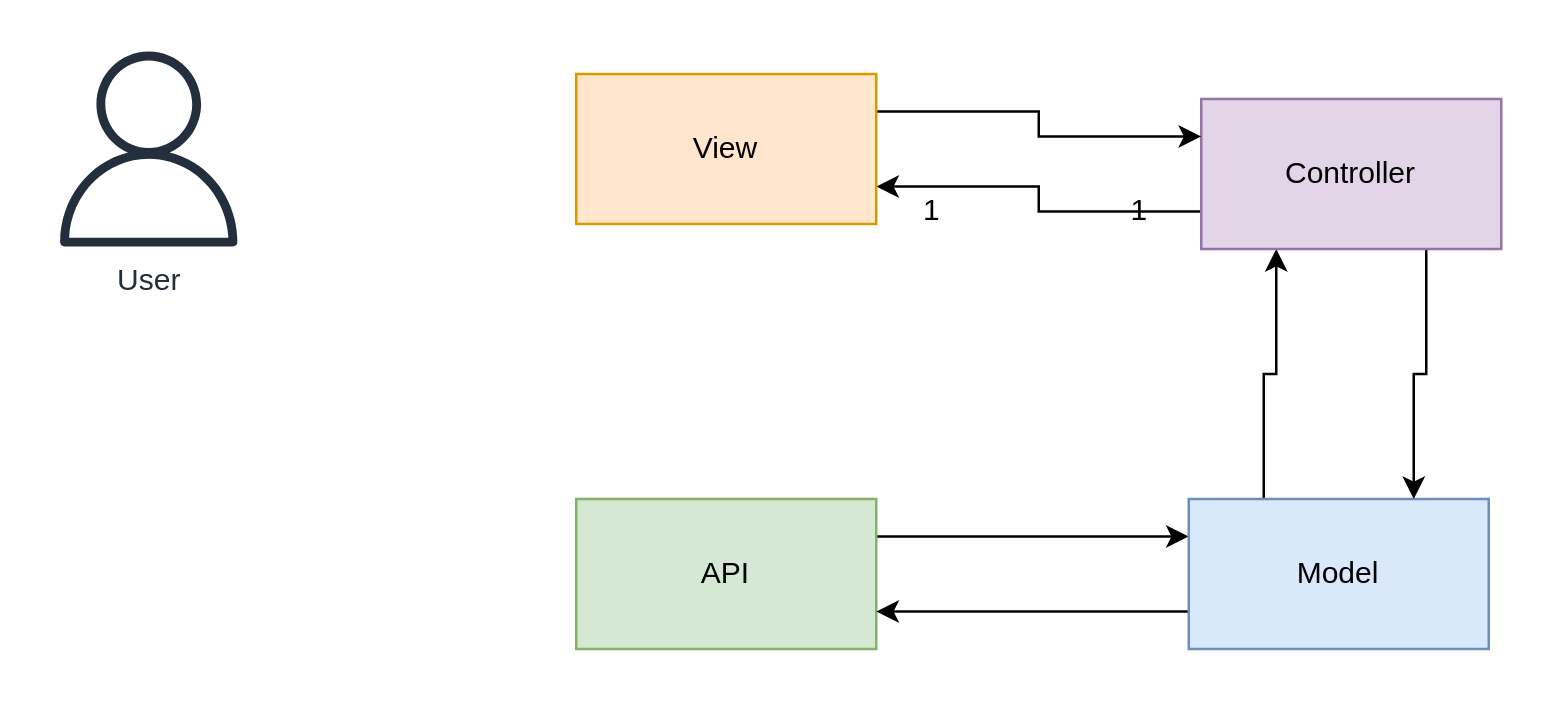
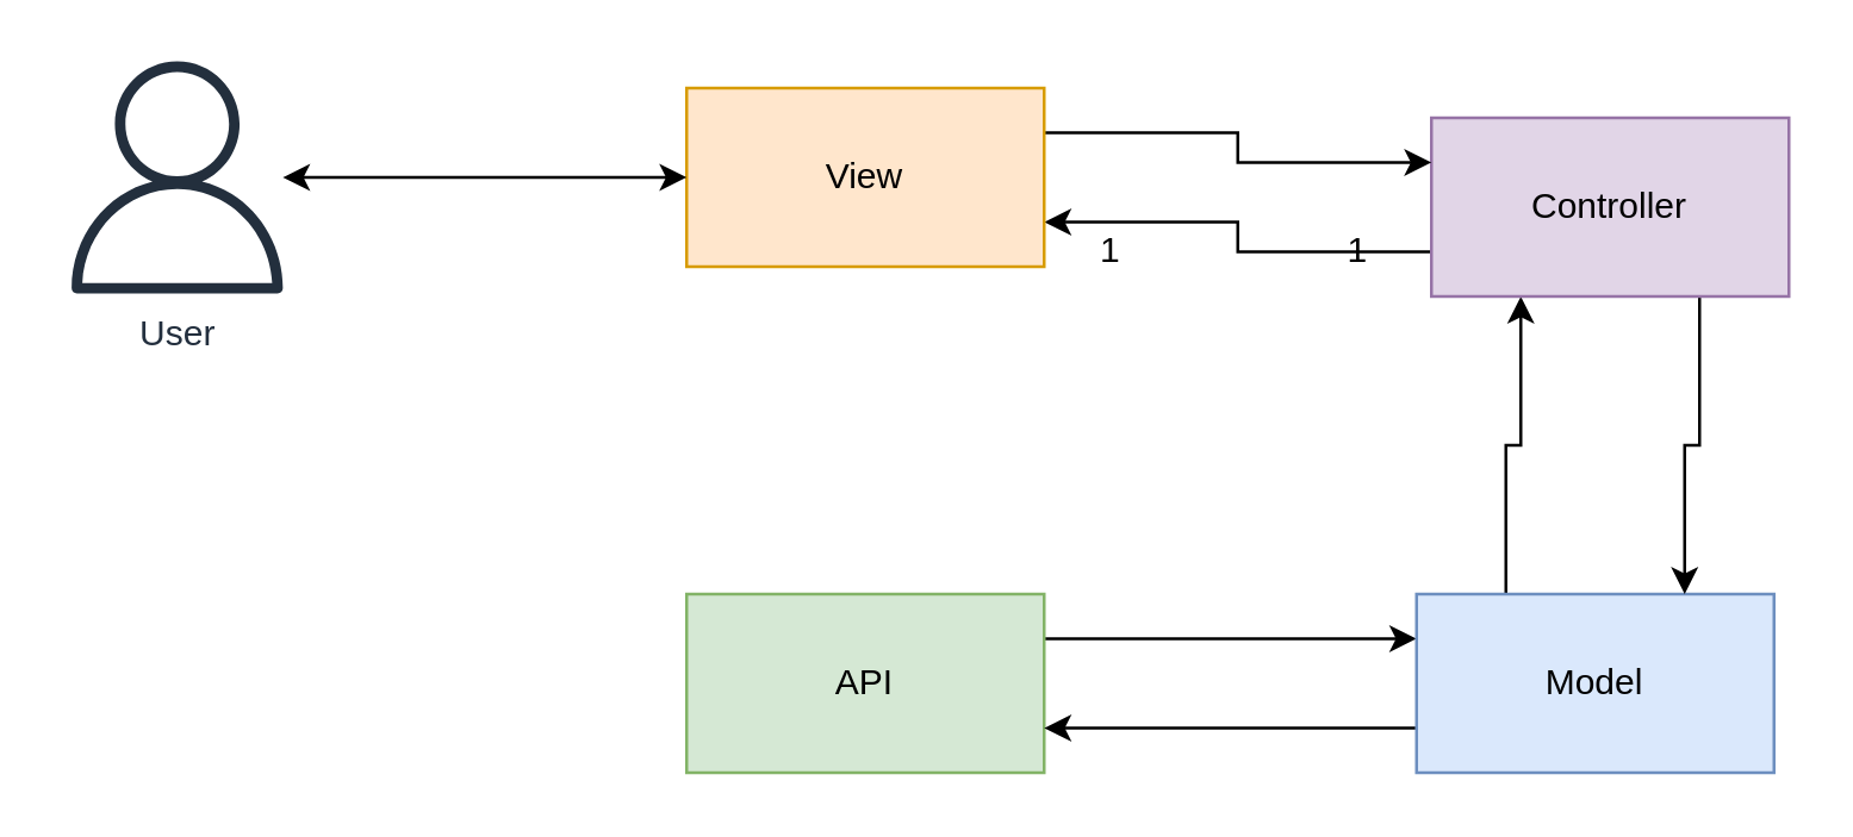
  <mxCell id="0" />
  <mxCell id="1" parent="0" />
  <mxCell id="2" style="edgeStyle=orthogonalEdgeStyle;rounded=0;orthogonalLoop=1;jettySize=auto;html=1;entryX=0;entryY=0.25;entryDx=0;entryDy=0;" edge="1" parent="1" source="3" target="6"><mxGeometry relative="1" as="geometry"><Array as="points"><mxPoint x="370" y="214" /><mxPoint x="370" y="214" /></Array></mxGeometry></mxCell>
  <mxCell id="3" value="API" style="rounded=0;whiteSpace=wrap;html=1;fillColor=#d5e8d4;strokeColor=#82b366;" vertex="1" parent="1"><mxGeometry x="230" y="199" width="120" height="60" as="geometry" /></mxCell>
  <mxCell id="4" style="edgeStyle=orthogonalEdgeStyle;rounded=0;orthogonalLoop=1;jettySize=auto;html=1;exitX=0;exitY=0.75;exitDx=0;exitDy=0;entryX=1;entryY=0.75;entryDx=0;entryDy=0;" edge="1" parent="1" source="6" target="3"><mxGeometry relative="1" as="geometry" /></mxCell>
  <mxCell id="5" style="edgeStyle=orthogonalEdgeStyle;rounded=0;orthogonalLoop=1;jettySize=auto;html=1;exitX=0.25;exitY=0;exitDx=0;exitDy=0;entryX=0.25;entryY=1;entryDx=0;entryDy=0;" edge="1" parent="1" source="6" target="9"><mxGeometry relative="1" as="geometry" /></mxCell>
  <mxCell id="6" value="Model" style="rounded=0;whiteSpace=wrap;html=1;fillColor=#dae8fc;strokeColor=#6c8ebf;" vertex="1" parent="1"><mxGeometry x="475" y="199" width="120" height="60" as="geometry" /></mxCell>
  <mxCell id="7" style="edgeStyle=orthogonalEdgeStyle;rounded=0;orthogonalLoop=1;jettySize=auto;html=1;exitX=0.75;exitY=1;exitDx=0;exitDy=0;entryX=0.75;entryY=0;entryDx=0;entryDy=0;" edge="1" parent="1" source="9" target="6"><mxGeometry relative="1" as="geometry" /></mxCell>
  <mxCell id="8" style="edgeStyle=orthogonalEdgeStyle;rounded=0;orthogonalLoop=1;jettySize=auto;html=1;exitX=0;exitY=0.75;exitDx=0;exitDy=0;entryX=1;entryY=0.75;entryDx=0;entryDy=0;" edge="1" parent="1" source="9" target="11"><mxGeometry relative="1" as="geometry" /></mxCell>
  <mxCell id="9" value="Controller" style="rounded=0;whiteSpace=wrap;html=1;fillColor=#e1d5e7;strokeColor=#9673a6;" vertex="1" parent="1"><mxGeometry x="480" y="39" width="120" height="60" as="geometry" /></mxCell>
  <mxCell id="10" style="edgeStyle=orthogonalEdgeStyle;rounded=0;orthogonalLoop=1;jettySize=auto;html=1;exitX=1;exitY=0.25;exitDx=0;exitDy=0;entryX=0;entryY=0.25;entryDx=0;entryDy=0;" edge="1" parent="1" source="11" target="9"><mxGeometry relative="1" as="geometry" /></mxCell>
  <mxCell id="11" value="View" style="rounded=0;whiteSpace=wrap;html=1;fillColor=#ffe6cc;strokeColor=#d79b00;" vertex="1" parent="1"><mxGeometry x="230" y="29" width="120" height="60" as="geometry" /></mxCell>
  <mxCell id="12" value="1" style="text;html=1;align=center;verticalAlign=middle;resizable=0;points=[];autosize=1;strokeColor=none;fillColor=none;" vertex="1" parent="1"><mxGeometry x="357" y="69" width="30" height="30" as="geometry" /></mxCell>
  <mxCell id="13" value="1" style="text;html=1;align=center;verticalAlign=middle;resizable=0;points=[];autosize=1;strokeColor=none;fillColor=none;" vertex="1" parent="1"><mxGeometry x="440" y="69" width="30" height="30" as="geometry" /></mxCell>
+ <mxCell id="14" style="edgeStyle=orthogonalEdgeStyle;rounded=0;orthogonalLoop=1;jettySize=auto;html=1;entryX=0;entryY=0.5;entryDx=0;entryDy=0;startArrow=classic;startFill=1;" edge="1" parent="1" source="15" target="11"><mxGeometry relative="1" as="geometry" /></mxCell>
  <mxCell id="15" value="User" style="sketch=0;outlineConnect=0;fontColor=#232F3E;gradientColor=none;fillColor=#232F3D;strokeColor=none;dashed=0;verticalLabelPosition=bottom;verticalAlign=top;align=center;html=1;fontSize=12;fontStyle=0;aspect=fixed;pointerEvents=1;shape=mxgraph.aws4.user;" vertex="1" parent="1"><mxGeometry x="20" y="20" width="78" height="78" as="geometry" /></mxCell>
